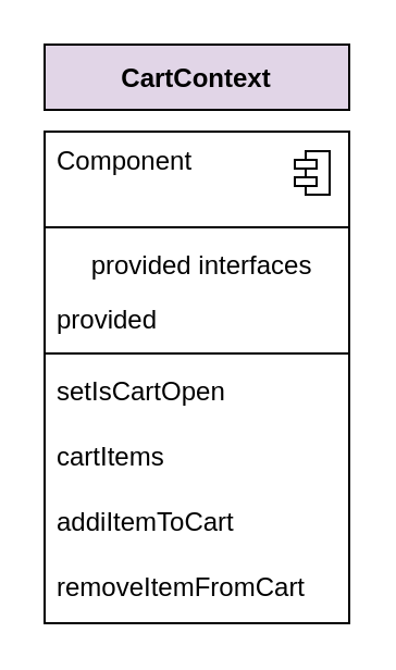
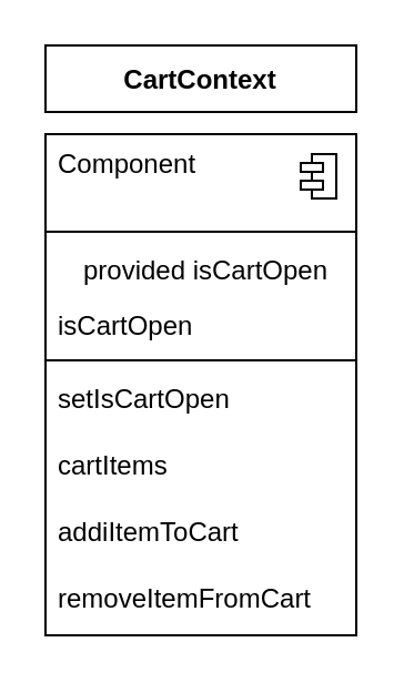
  <mxCell id="0" />
  <mxCell id="1" parent="0" />
  <mxCell id="2" value="" style="fontStyle=1;align=center;verticalAlign=top;childLayout=stackLayout;horizontal=1;horizontalStack=0;resizeParent=1;resizeParentMax=0;resizeLast=0;marginBottom=0;" vertex="1" parent="1"><mxGeometry x="20" y="60" width="140" height="226" as="geometry" /></mxCell>
  <mxCell id="3" value="Component" style="html=1;align=left;spacingLeft=4;verticalAlign=top;strokeColor=none;fillColor=none;" vertex="1" parent="2"><mxGeometry width="140" height="40" as="geometry" /></mxCell>
  <mxCell id="4" value="" style="shape=module;jettyWidth=10;jettyHeight=4;" vertex="1" parent="3"><mxGeometry x="1" width="16" height="20" relative="1" as="geometry"><mxPoint x="-25" y="9" as="offset" /></mxGeometry></mxCell>
  <mxCell id="5" value="" style="line;strokeWidth=1;fillColor=none;align=left;verticalAlign=middle;spacingTop=-1;spacingLeft=3;spacingRight=3;rotatable=0;labelPosition=right;points=[];portConstraint=eastwest;" vertex="1" parent="2"><mxGeometry y="40" width="140" height="8" as="geometry" /></mxCell>
- <mxCell id="6" value="provided interfaces" style="html=1;align=center;spacingLeft=4;verticalAlign=top;strokeColor=none;fillColor=none;" vertex="1" parent="2"><mxGeometry y="48" width="140" height="25" as="geometry" /></mxCell>
- <mxCell id="7" value="provided" style="html=1;align=left;spacingLeft=4;verticalAlign=top;strokeColor=none;fillColor=none;" vertex="1" parent="2"><mxGeometry y="73" width="140" height="25" as="geometry" /></mxCell>
+ <mxCell id="6" value="provided isCartOpen" style="html=1;align=center;spacingLeft=4;verticalAlign=top;strokeColor=none;fillColor=none;" vertex="1" parent="2"><mxGeometry y="48" width="140" height="25" as="geometry" /></mxCell>
+ <mxCell id="7" value="isCartOpen" style="html=1;align=left;spacingLeft=4;verticalAlign=top;strokeColor=none;fillColor=none;" vertex="1" parent="2"><mxGeometry y="73" width="140" height="25" as="geometry" /></mxCell>
  <mxCell id="8" value="" style="line;strokeWidth=1;fillColor=none;align=left;verticalAlign=middle;spacingTop=-1;spacingLeft=3;spacingRight=3;rotatable=0;labelPosition=right;points=[];portConstraint=eastwest;" vertex="1" parent="2"><mxGeometry y="98" width="140" height="8" as="geometry" /></mxCell>
  <mxCell id="9" value="setIsCartOpen" style="html=1;align=left;spacingLeft=4;verticalAlign=top;strokeColor=none;fillColor=none;" vertex="1" parent="2"><mxGeometry y="106" width="140" height="30" as="geometry" /></mxCell>
  <mxCell id="10" value="cartItems" style="html=1;align=left;spacingLeft=4;verticalAlign=top;strokeColor=none;fillColor=none;" vertex="1" parent="2"><mxGeometry y="136" width="140" height="30" as="geometry" /></mxCell>
  <mxCell id="11" value="addiItemToCart" style="html=1;align=left;spacingLeft=4;verticalAlign=top;strokeColor=none;fillColor=none;" vertex="1" parent="2"><mxGeometry y="166" width="140" height="30" as="geometry" /></mxCell>
  <mxCell id="12" value="removeItemFromCart&lt;br&gt;" style="html=1;align=left;spacingLeft=4;verticalAlign=top;strokeColor=none;fillColor=none;" vertex="1" parent="2"><mxGeometry y="196" width="140" height="30" as="geometry" /></mxCell>
- <mxCell id="13" value="CartContext" style="fontStyle=1;fillColor=#e1d5e7;" vertex="1" parent="1"><mxGeometry x="20" y="20" width="140" height="30" as="geometry" /></mxCell>
+ <mxCell id="13" value="CartContext" style="fontStyle=1;" vertex="1" parent="1"><mxGeometry x="20" y="20" width="140" height="30" as="geometry" /></mxCell>
